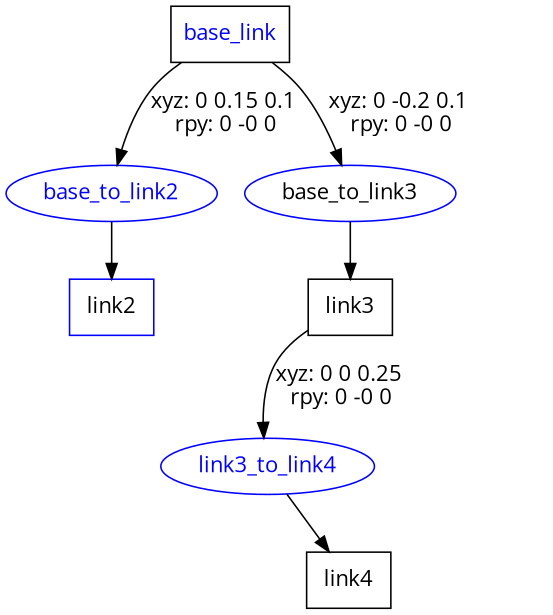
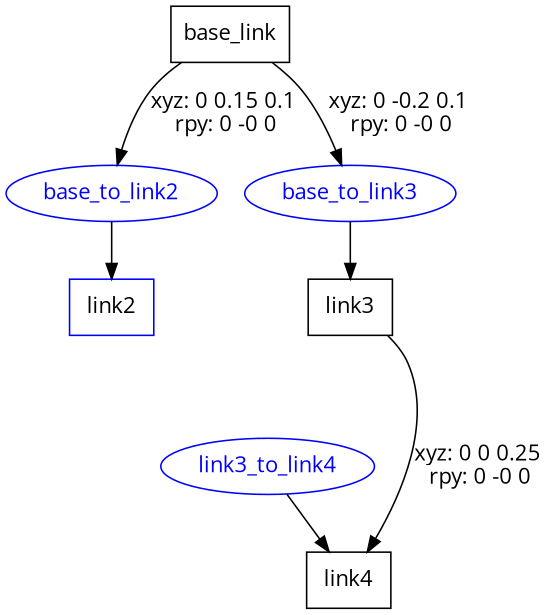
  digraph {
    fontname="Open Sans"
    node [fontname="Open Sans" shape=box color=blue]
    edge [fontname="Open Sans"]
-   n1 [label=base_link fontcolor=blue color=""]
+   n1 [label=base_link color=""]
    base_to_link2 [fontcolor=blue shape=ellipse]
-   base_to_link3 [fontcolor=black shape=ellipse]
+   base_to_link3 [fontcolor=blue shape=ellipse]
    n4 [label=link2]
    n5 [label=link3 color=""]
    link3_to_link4 [fontcolor=blue shape=ellipse]
    n7 [label=link4 color=""]
    n1 -> base_to_link2 [label="xyz: 0 0.15 0.1 \nrpy: 0 -0 0"]
    n1 -> base_to_link3 [label="xyz: 0 -0.2 0.1 \nrpy: 0 -0 0"]
    base_to_link2 -> n4
    base_to_link3 -> n5
-   n5 -> link3_to_link4 [label="xyz: 0 0 0.25 \nrpy: 0 -0 0"]
+   n5 -> n7 [label="xyz: 0 0 0.25 \nrpy: 0 -0 0"]
    link3_to_link4 -> n7
  }
